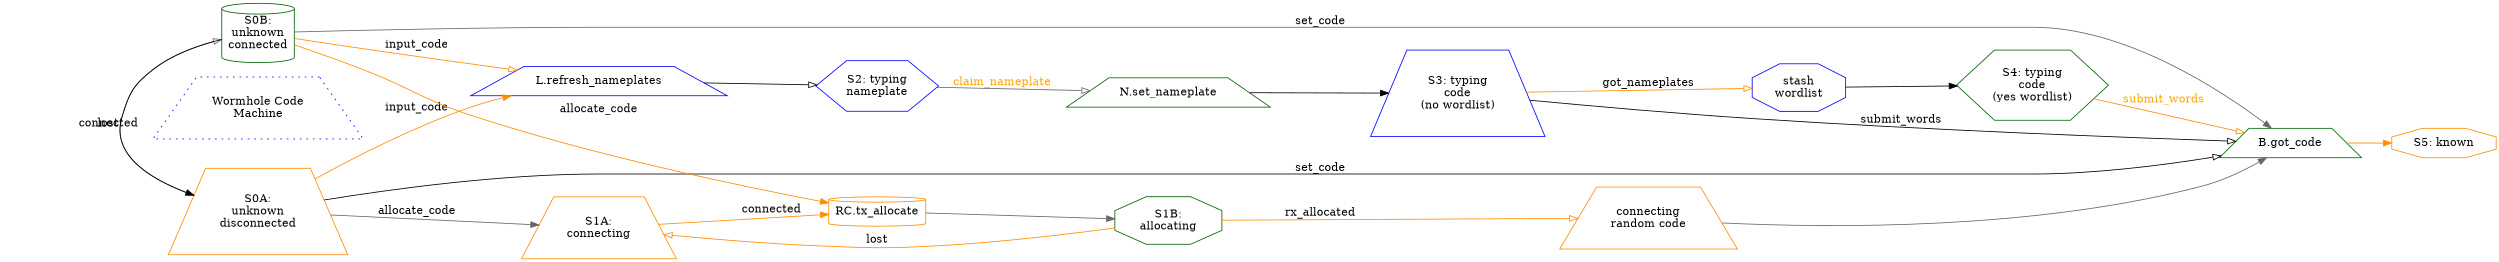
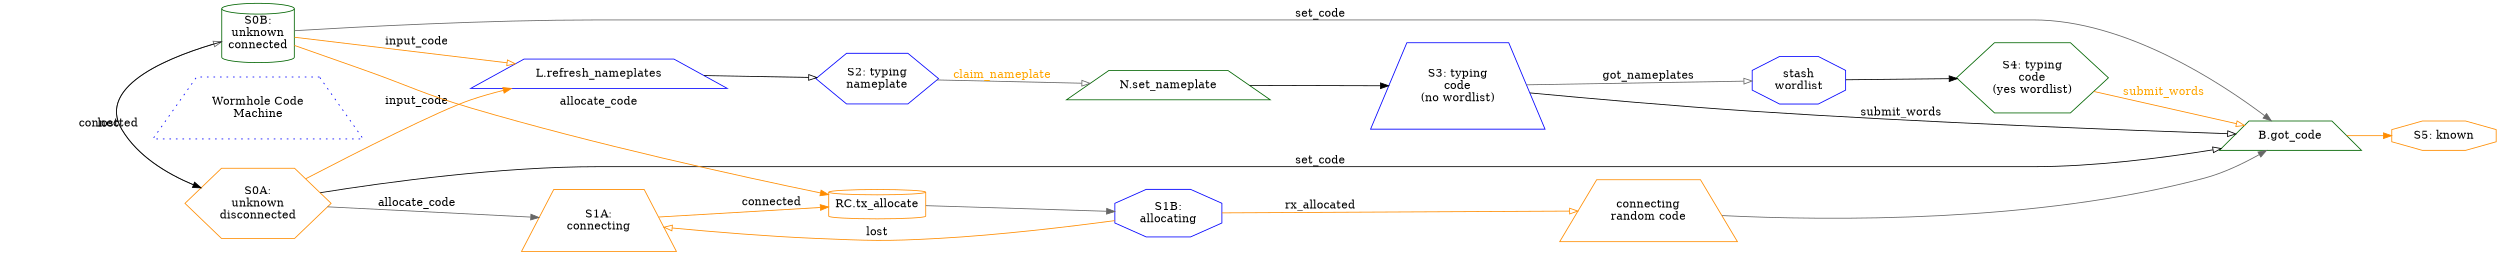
  digraph {
    rankdir=LR
    node [color=blue shape=trapezium]
    edge [arrowhead=normal color=darkorange]
    n1 [label="Wormhole Code\nMachine" style=dotted]
-   n2 [color=darkorange label="S0A:\nunknown\ndisconnected"]
+   n2 [color=darkorange label="S0A:\nunknown\ndisconnected" shape=hexagon]
    n3 [color=darkgreen label="S0B:\nunknown\nconnected" shape=cylinder]
    n4 [color=darkgreen label="B.got_code"]
    n5 [label="L.refresh_nameplates"]
    n6 [color=darkorange label="S1A:\nconnecting"]
    n7 [color=darkorange label="RC.tx_allocate" shape=cylinder]
    n8 [color=darkorange label="S5: known" shape=octagon]
    n9 [label="S2: typing\nnameplate" shape=hexagon]
-   n10 [color=darkgreen label="S1B:\nallocating" shape=octagon]
+   n10 [label="S1B:\nallocating" shape=octagon]
    n11 [color=darkgreen label="N.set_nameplate"]
    n12 [label="S3: typing\ncode\n(no wordlist)"]
    n13 [label="stash\nwordlist" shape=octagon]
    n14 [color=darkgreen label="S4: typing\ncode\n(yes wordlist)" shape=hexagon]
    n15 [color=darkorange label="connecting\nrandom code"]
    subgraph sub_1 {
      rank=same
      n1
      n2
      n3
    }
    n1 -> n2 [style=invis arrowhead="" color=""]
    n2 -> n3 [arrowhead=onormal color=gray40 label=connected]
    n2 -> n4 [arrowhead=onormal color=black label=set_code]
    n2 -> n5 [label=input_code]
    n2 -> n6 [color=gray40 label=allocate_code]
    n3 -> n2 [color=black label=lost]
    n3 -> n4 [color=gray40 label=set_code]
    n3 -> n5 [arrowhead=onormal label=input_code]
    n3 -> n7 [label=allocate_code]
    n4 -> n8
    n5 -> n9 [arrowhead=onormal color=black]
    n6 -> n7 [label=connected]
    n7 -> n10 [color=gray40]
    n9 -> n11 [arrowhead=onormal color=gray40 fontcolor=orange label=claim_nameplate]
    n10 -> n6 [arrowhead=onormal label=lost]
    n10 -> n15 [arrowhead=onormal label=rx_allocated]
    n11 -> n12 [color=black]
    n12 -> n4 [arrowhead=onormal color=black label=submit_words]
-   n12 -> n13 [arrowhead=onormal label=got_nameplates]
+   n12 -> n13 [arrowhead=onormal color=gray40 label=got_nameplates]
    n13 -> n14 [color=black]
    n14 -> n4 [arrowhead=onormal fontcolor=orange label=submit_words]
    n15 -> n4 [color=gray40]
  }
